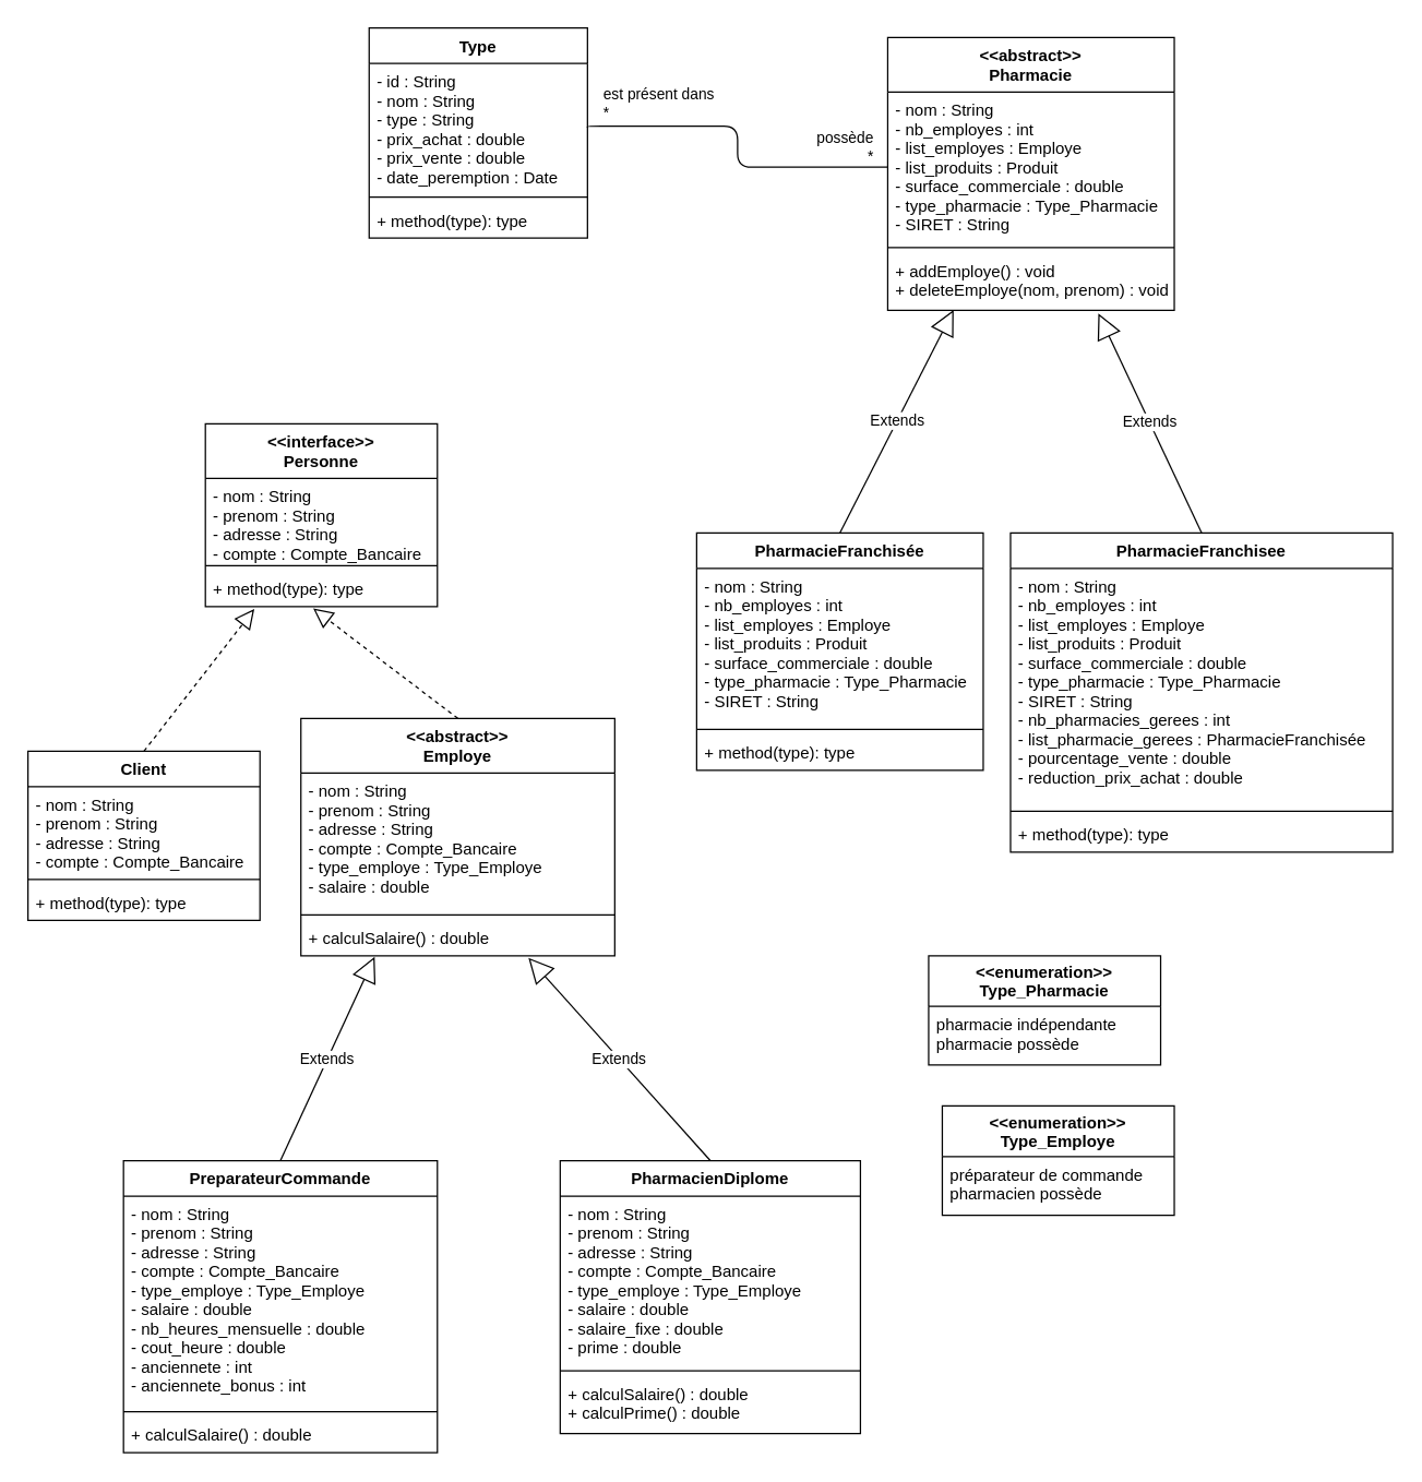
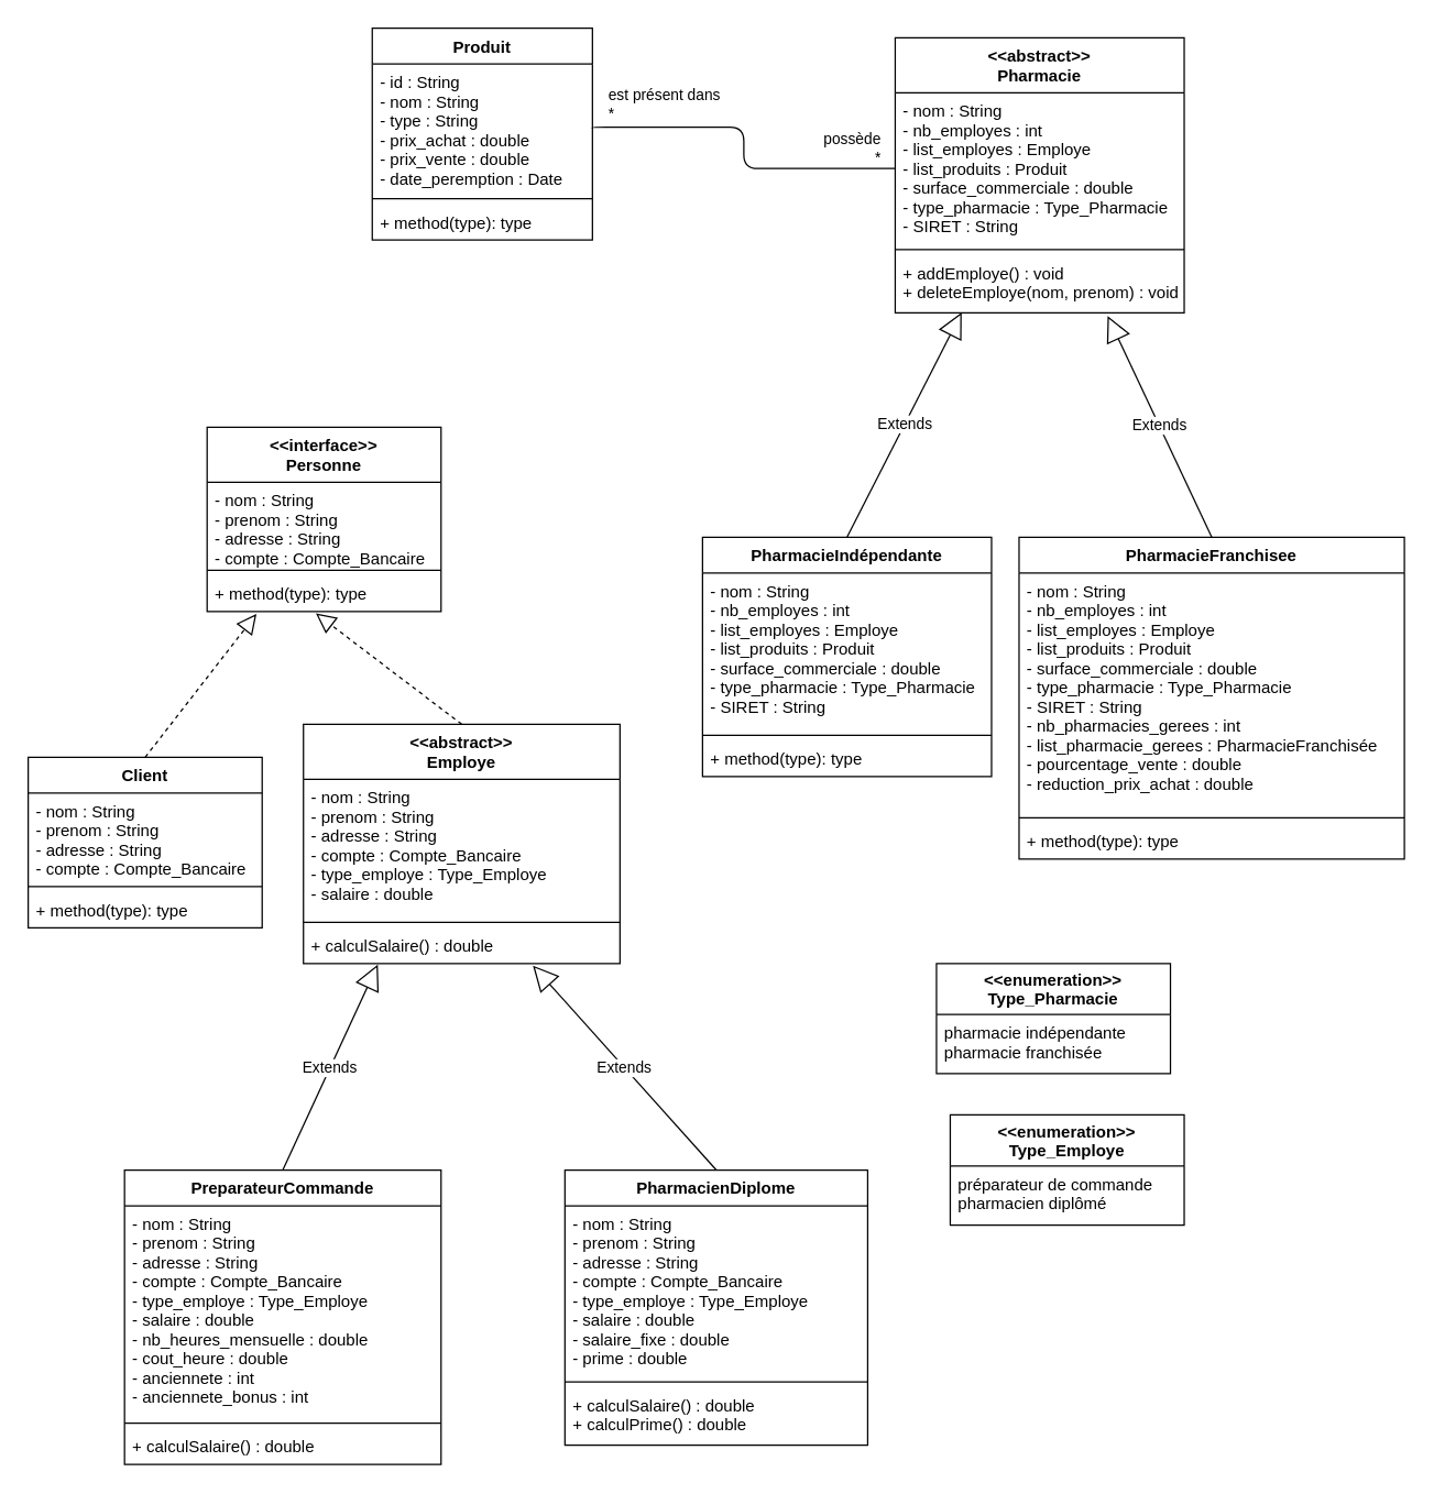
  <mxCell id="0" />
  <mxCell id="1" parent="0" />
- <mxCell id="2" value="Type" style="swimlane;fontStyle=1;align=center;verticalAlign=top;childLayout=stackLayout;horizontal=1;startSize=26;horizontalStack=0;resizeParent=1;resizeParentMax=0;resizeLast=0;collapsible=1;marginBottom=0;" vertex="1" parent="1"><mxGeometry x="270" y="20" width="160" height="154" as="geometry" /></mxCell>
+ <mxCell id="2" value="Produit" style="swimlane;fontStyle=1;align=center;verticalAlign=top;childLayout=stackLayout;horizontal=1;startSize=26;horizontalStack=0;resizeParent=1;resizeParentMax=0;resizeLast=0;collapsible=1;marginBottom=0;" vertex="1" parent="1"><mxGeometry x="270" y="20" width="160" height="154" as="geometry" /></mxCell>
  <mxCell id="3" value="- id : String&#10;- nom : String&#10;- type : String&#10;- prix_achat : double&#10;- prix_vente : double&#10;- date_peremption : Date" style="text;strokeColor=none;fillColor=none;align=left;verticalAlign=top;spacingLeft=4;spacingRight=4;overflow=hidden;rotatable=0;points=[[0,0.5],[1,0.5]];portConstraint=eastwest;" vertex="1" parent="2"><mxGeometry y="26" width="160" height="94" as="geometry" /></mxCell>
  <mxCell id="4" value="" style="line;strokeWidth=1;fillColor=none;align=left;verticalAlign=middle;spacingTop=-1;spacingLeft=3;spacingRight=3;rotatable=0;labelPosition=right;points=[];portConstraint=eastwest;" vertex="1" parent="2"><mxGeometry y="120" width="160" height="8" as="geometry" /></mxCell>
  <mxCell id="5" value="+ method(type): type" style="text;strokeColor=none;fillColor=none;align=left;verticalAlign=top;spacingLeft=4;spacingRight=4;overflow=hidden;rotatable=0;points=[[0,0.5],[1,0.5]];portConstraint=eastwest;" vertex="1" parent="2"><mxGeometry y="128" width="160" height="26" as="geometry" /></mxCell>
  <mxCell id="6" value="&lt;&lt;abstract&gt;&gt;&#10;Pharmacie" style="swimlane;fontStyle=1;align=center;verticalAlign=top;childLayout=stackLayout;horizontal=1;startSize=40;horizontalStack=0;resizeParent=1;resizeParentMax=0;resizeLast=0;collapsible=1;marginBottom=0;" vertex="1" parent="1"><mxGeometry x="650" y="27" width="210" height="200" as="geometry" /></mxCell>
  <mxCell id="7" value="- nom : String&#10;- nb_employes : int&#10;- list_employes : Employe&#10;- list_produits : Produit&#10;- surface_commerciale : double&#10;- type_pharmacie : Type_Pharmacie&#10;- SIRET : String" style="text;strokeColor=none;fillColor=none;align=left;verticalAlign=top;spacingLeft=4;spacingRight=4;overflow=hidden;rotatable=0;points=[[0,0.5],[1,0.5]];portConstraint=eastwest;" vertex="1" parent="6"><mxGeometry y="40" width="210" height="110" as="geometry" /></mxCell>
  <mxCell id="8" value="" style="line;strokeWidth=1;fillColor=none;align=left;verticalAlign=middle;spacingTop=-1;spacingLeft=3;spacingRight=3;rotatable=0;labelPosition=right;points=[];portConstraint=eastwest;" vertex="1" parent="6"><mxGeometry y="150" width="210" height="8" as="geometry" /></mxCell>
  <mxCell id="9" value="+ addEmploye() : void&#10;+ deleteEmploye(nom, prenom) : void" style="text;strokeColor=none;fillColor=none;align=left;verticalAlign=top;spacingLeft=4;spacingRight=4;overflow=hidden;rotatable=0;points=[[0,0.5],[1,0.5]];portConstraint=eastwest;" vertex="1" parent="6"><mxGeometry y="158" width="210" height="42" as="geometry" /></mxCell>
- <mxCell id="10" value="PharmacieFranchisée" style="swimlane;fontStyle=1;align=center;verticalAlign=top;childLayout=stackLayout;horizontal=1;startSize=26;horizontalStack=0;resizeParent=1;resizeParentMax=0;resizeLast=0;collapsible=1;marginBottom=0;" vertex="1" parent="1"><mxGeometry x="510" y="390" width="210" height="174" as="geometry" /></mxCell>
+ <mxCell id="10" value="PharmacieIndépendante" style="swimlane;fontStyle=1;align=center;verticalAlign=top;childLayout=stackLayout;horizontal=1;startSize=26;horizontalStack=0;resizeParent=1;resizeParentMax=0;resizeLast=0;collapsible=1;marginBottom=0;" vertex="1" parent="1"><mxGeometry x="510" y="390" width="210" height="174" as="geometry" /></mxCell>
  <mxCell id="11" value="- nom : String&#10;- nb_employes : int&#10;- list_employes : Employe&#10;- list_produits : Produit&#10;- surface_commerciale : double&#10;- type_pharmacie : Type_Pharmacie&#10;- SIRET : String" style="text;strokeColor=none;fillColor=none;align=left;verticalAlign=top;spacingLeft=4;spacingRight=4;overflow=hidden;rotatable=0;points=[[0,0.5],[1,0.5]];portConstraint=eastwest;" vertex="1" parent="10"><mxGeometry y="26" width="210" height="114" as="geometry" /></mxCell>
  <mxCell id="12" value="" style="line;strokeWidth=1;fillColor=none;align=left;verticalAlign=middle;spacingTop=-1;spacingLeft=3;spacingRight=3;rotatable=0;labelPosition=right;points=[];portConstraint=eastwest;" vertex="1" parent="10"><mxGeometry y="140" width="210" height="8" as="geometry" /></mxCell>
  <mxCell id="13" value="+ method(type): type" style="text;strokeColor=none;fillColor=none;align=left;verticalAlign=top;spacingLeft=4;spacingRight=4;overflow=hidden;rotatable=0;points=[[0,0.5],[1,0.5]];portConstraint=eastwest;" vertex="1" parent="10"><mxGeometry y="148" width="210" height="26" as="geometry" /></mxCell>
  <mxCell id="14" value="PharmacieFranchisee" style="swimlane;fontStyle=1;align=center;verticalAlign=top;childLayout=stackLayout;horizontal=1;startSize=26;horizontalStack=0;resizeParent=1;resizeParentMax=0;resizeLast=0;collapsible=1;marginBottom=0;" vertex="1" parent="1"><mxGeometry x="740" y="390" width="280" height="234" as="geometry" /></mxCell>
  <mxCell id="15" value="- nom : String&#10;- nb_employes : int&#10;- list_employes : Employe&#10;- list_produits : Produit&#10;- surface_commerciale : double&#10;- type_pharmacie : Type_Pharmacie&#10;- SIRET : String&#10;- nb_pharmacies_gerees : int&#10;- list_pharmacie_gerees : PharmacieFranchisée&#10;- pourcentage_vente : double&#10;- reduction_prix_achat : double&#10;" style="text;strokeColor=none;fillColor=none;align=left;verticalAlign=top;spacingLeft=4;spacingRight=4;overflow=hidden;rotatable=0;points=[[0,0.5],[1,0.5]];portConstraint=eastwest;" vertex="1" parent="14"><mxGeometry y="26" width="280" height="174" as="geometry" /></mxCell>
  <mxCell id="16" value="" style="line;strokeWidth=1;fillColor=none;align=left;verticalAlign=middle;spacingTop=-1;spacingLeft=3;spacingRight=3;rotatable=0;labelPosition=right;points=[];portConstraint=eastwest;" vertex="1" parent="14"><mxGeometry y="200" width="280" height="8" as="geometry" /></mxCell>
  <mxCell id="17" value="+ method(type): type" style="text;strokeColor=none;fillColor=none;align=left;verticalAlign=top;spacingLeft=4;spacingRight=4;overflow=hidden;rotatable=0;points=[[0,0.5],[1,0.5]];portConstraint=eastwest;" vertex="1" parent="14"><mxGeometry y="208" width="280" height="26" as="geometry" /></mxCell>
  <mxCell id="18" value="&lt;&lt;interface&gt;&gt;&#10;Personne" style="swimlane;fontStyle=1;align=center;verticalAlign=top;childLayout=stackLayout;horizontal=1;startSize=40;horizontalStack=0;resizeParent=1;resizeParentMax=0;resizeLast=0;collapsible=1;marginBottom=0;" vertex="1" parent="1"><mxGeometry y="310" width="170" height="134" as="geometry" x="150" /></mxCell>
  <mxCell id="19" value="- nom : String&#10;- prenom : String&#10;- adresse : String&#10;- compte : Compte_Bancaire&#10;" style="text;strokeColor=none;fillColor=none;align=left;verticalAlign=top;spacingLeft=4;spacingRight=4;overflow=hidden;rotatable=0;points=[[0,0.5],[1,0.5]];portConstraint=eastwest;" vertex="1" parent="18"><mxGeometry y="40" width="170" height="60" as="geometry" /></mxCell>
  <mxCell id="20" value="" style="line;strokeWidth=1;fillColor=none;align=left;verticalAlign=middle;spacingTop=-1;spacingLeft=3;spacingRight=3;rotatable=0;labelPosition=right;points=[];portConstraint=eastwest;" vertex="1" parent="18"><mxGeometry y="100" width="170" height="8" as="geometry" /></mxCell>
  <mxCell id="21" value="+ method(type): type" style="text;strokeColor=none;fillColor=none;align=left;verticalAlign=top;spacingLeft=4;spacingRight=4;overflow=hidden;rotatable=0;points=[[0,0.5],[1,0.5]];portConstraint=eastwest;" vertex="1" parent="18"><mxGeometry y="108" width="170" height="26" as="geometry" /></mxCell>
  <mxCell id="22" value="&lt;&lt;abstract&gt;&gt;&#10;Employe" style="swimlane;fontStyle=1;align=center;verticalAlign=top;childLayout=stackLayout;horizontal=1;startSize=40;horizontalStack=0;resizeParent=1;resizeParentMax=0;resizeLast=0;collapsible=1;marginBottom=0;" vertex="1" parent="1"><mxGeometry x="220" y="526" width="230" height="174" as="geometry" /></mxCell>
  <mxCell id="23" value="- nom : String&#10;- prenom : String&#10;- adresse : String&#10;- compte : Compte_Bancaire&#10;- type_employe : Type_Employe&#10;- salaire : double" style="text;strokeColor=none;fillColor=none;align=left;verticalAlign=top;spacingLeft=4;spacingRight=4;overflow=hidden;rotatable=0;points=[[0,0.5],[1,0.5]];portConstraint=eastwest;" vertex="1" parent="22"><mxGeometry y="40" width="230" height="100" as="geometry" /></mxCell>
  <mxCell id="24" value="" style="line;strokeWidth=1;fillColor=none;align=left;verticalAlign=middle;spacingTop=-1;spacingLeft=3;spacingRight=3;rotatable=0;labelPosition=right;points=[];portConstraint=eastwest;" vertex="1" parent="22"><mxGeometry y="140" width="230" height="8" as="geometry" /></mxCell>
  <mxCell id="25" value="+ calculSalaire() : double" style="text;strokeColor=none;fillColor=none;align=left;verticalAlign=top;spacingLeft=4;spacingRight=4;overflow=hidden;rotatable=0;points=[[0,0.5],[1,0.5]];portConstraint=eastwest;" vertex="1" parent="22"><mxGeometry y="148" width="230" height="26" as="geometry" /></mxCell>
  <mxCell id="26" value="PharmacienDiplome" style="swimlane;fontStyle=1;align=center;verticalAlign=top;childLayout=stackLayout;horizontal=1;startSize=26;horizontalStack=0;resizeParent=1;resizeParentMax=0;resizeLast=0;collapsible=1;marginBottom=0;" vertex="1" parent="1"><mxGeometry x="410" y="850" width="220" height="200" as="geometry" /></mxCell>
  <mxCell id="27" value="- nom : String&#10;- prenom : String&#10;- adresse : String&#10;- compte : Compte_Bancaire&#10;- type_employe : Type_Employe&#10;- salaire : double&#10;- salaire_fixe : double&#10;- prime : double" style="text;strokeColor=none;fillColor=none;align=left;verticalAlign=top;spacingLeft=4;spacingRight=4;overflow=hidden;rotatable=0;points=[[0,0.5],[1,0.5]];portConstraint=eastwest;" vertex="1" parent="26"><mxGeometry y="26" width="220" height="124" as="geometry" /></mxCell>
  <mxCell id="28" value="" style="line;strokeWidth=1;fillColor=none;align=left;verticalAlign=middle;spacingTop=-1;spacingLeft=3;spacingRight=3;rotatable=0;labelPosition=right;points=[];portConstraint=eastwest;" vertex="1" parent="26"><mxGeometry y="150" width="220" height="8" as="geometry" /></mxCell>
  <mxCell id="29" value="+ calculSalaire() : double&#10;+ calculPrime() : double" style="text;strokeColor=none;fillColor=none;align=left;verticalAlign=top;spacingLeft=4;spacingRight=4;overflow=hidden;rotatable=0;points=[[0,0.5],[1,0.5]];portConstraint=eastwest;" vertex="1" parent="26"><mxGeometry y="158" width="220" height="42" as="geometry" /></mxCell>
  <mxCell id="30" value="PreparateurCommande" style="swimlane;fontStyle=1;align=center;verticalAlign=top;childLayout=stackLayout;horizontal=1;startSize=26;horizontalStack=0;resizeParent=1;resizeParentMax=0;resizeLast=0;collapsible=1;marginBottom=0;" vertex="1" parent="1"><mxGeometry x="90" y="850" width="230" height="214" as="geometry" /></mxCell>
  <mxCell id="31" value="- nom : String&#10;- prenom : String&#10;- adresse : String&#10;- compte : Compte_Bancaire&#10;- type_employe : Type_Employe&#10;- salaire : double&#10;- nb_heures_mensuelle : double&#10;- cout_heure : double&#10;- anciennete : int&#10;- anciennete_bonus : int" style="text;strokeColor=none;fillColor=none;align=left;verticalAlign=top;spacingLeft=4;spacingRight=4;overflow=hidden;rotatable=0;points=[[0,0.5],[1,0.5]];portConstraint=eastwest;" vertex="1" parent="30"><mxGeometry y="26" width="230" height="154" as="geometry" /></mxCell>
  <mxCell id="32" value="" style="line;strokeWidth=1;fillColor=none;align=left;verticalAlign=middle;spacingTop=-1;spacingLeft=3;spacingRight=3;rotatable=0;labelPosition=right;points=[];portConstraint=eastwest;" vertex="1" parent="30"><mxGeometry y="180" width="230" height="8" as="geometry" /></mxCell>
  <mxCell id="33" value="+ calculSalaire() : double" style="text;strokeColor=none;fillColor=none;align=left;verticalAlign=top;spacingLeft=4;spacingRight=4;overflow=hidden;rotatable=0;points=[[0,0.5],[1,0.5]];portConstraint=eastwest;" vertex="1" parent="30"><mxGeometry y="188" width="230" height="26" as="geometry" /></mxCell>
  <mxCell id="34" value="Extends" style="endArrow=block;endSize=16;endFill=0;html=1;exitX=0.5;exitY=0;exitDx=0;exitDy=0;entryX=0.235;entryY=1.023;entryDx=0;entryDy=0;entryPerimeter=0;" edge="1" parent="1" source="30" target="25"><mxGeometry width="160" relative="1" as="geometry"><mxPoint x="480" y="500" as="sourcePoint" /><mxPoint x="640" y="500" as="targetPoint" /></mxGeometry></mxCell>
  <mxCell id="35" value="Extends" style="endArrow=block;endSize=16;endFill=0;html=1;exitX=0.5;exitY=0;exitDx=0;exitDy=0;entryX=0.725;entryY=1.054;entryDx=0;entryDy=0;entryPerimeter=0;" edge="1" parent="1" source="26" target="25"><mxGeometry width="160" relative="1" as="geometry"><mxPoint x="494" y="600" as="sourcePoint" /><mxPoint x="267.6" y="630.598" as="targetPoint" /></mxGeometry></mxCell>
  <mxCell id="36" value="Extends" style="endArrow=block;endSize=16;endFill=0;html=1;exitX=0.5;exitY=0;exitDx=0;exitDy=0;entryX=0.23;entryY=0.992;entryDx=0;entryDy=0;entryPerimeter=0;" edge="1" parent="1" source="10" target="9"><mxGeometry width="160" relative="1" as="geometry"><mxPoint x="504" y="610" as="sourcePoint" /><mxPoint x="277.6" y="640.598" as="targetPoint" /></mxGeometry></mxCell>
  <mxCell id="37" value="Extends" style="endArrow=block;endSize=16;endFill=0;html=1;exitX=0.5;exitY=0;exitDx=0;exitDy=0;entryX=0.735;entryY=1.054;entryDx=0;entryDy=0;entryPerimeter=0;" edge="1" parent="1" source="14" target="9"><mxGeometry width="160" relative="1" as="geometry"><mxPoint x="514" y="620" as="sourcePoint" /><mxPoint x="287.6" y="650.598" as="targetPoint" /></mxGeometry></mxCell>
  <mxCell id="38" value="" style="endArrow=block;dashed=1;endFill=0;endSize=12;html=1;exitX=0.5;exitY=0;exitDx=0;exitDy=0;entryX=0.465;entryY=1.054;entryDx=0;entryDy=0;entryPerimeter=0;" edge="1" parent="1" source="22" target="21"><mxGeometry width="160" relative="1" as="geometry"><mxPoint x="480" y="600" as="sourcePoint" /><mxPoint x="640" y="600" as="targetPoint" /></mxGeometry></mxCell>
  <mxCell id="39" value="" style="endArrow=none;html=1;edgeStyle=orthogonalEdgeStyle;exitX=1;exitY=0.5;exitDx=0;exitDy=0;entryX=0;entryY=0.5;entryDx=0;entryDy=0;" edge="1" parent="1" source="3" target="7"><mxGeometry relative="1" as="geometry"><mxPoint x="480" y="300" as="sourcePoint" /><mxPoint x="510" y="260" as="targetPoint" /><Array as="points"><mxPoint x="430" y="92" /><mxPoint x="540" y="92" /><mxPoint x="540" y="122" /></Array></mxGeometry></mxCell>
  <mxCell id="40" value="est présent dans&lt;br&gt;*" style="edgeLabel;resizable=0;html=1;align=left;verticalAlign=bottom;labelBackgroundColor=none;" connectable="0" vertex="1" parent="39"><mxGeometry x="-1" relative="1" as="geometry"><mxPoint x="10" y="-3" as="offset" /></mxGeometry></mxCell>
  <mxCell id="41" value="possède&lt;br&gt;*" style="edgeLabel;resizable=0;html=1;align=right;verticalAlign=bottom;labelBackgroundColor=none;" connectable="0" vertex="1" parent="39"><mxGeometry x="1" relative="1" as="geometry"><mxPoint x="-10" as="offset" /></mxGeometry></mxCell>
  <mxCell id="42" value="&lt;&lt;enumeration&gt;&gt;&#10;Type_Employe" style="swimlane;fontStyle=1;childLayout=stackLayout;horizontal=1;startSize=37;fillColor=none;horizontalStack=0;resizeParent=1;resizeParentMax=0;resizeLast=0;collapsible=1;marginBottom=0;" vertex="1" parent="1"><mxGeometry x="690" y="810" width="170" height="80" as="geometry" /></mxCell>
- <mxCell id="43" value="préparateur de commande&#10;pharmacien possède " style="text;strokeColor=none;fillColor=none;align=left;verticalAlign=top;spacingLeft=4;spacingRight=4;overflow=hidden;rotatable=0;points=[[0,0.5],[1,0.5]];portConstraint=eastwest;" vertex="1" parent="42"><mxGeometry y="37" width="170" height="43" as="geometry" /></mxCell>
+ <mxCell id="43" value="préparateur de commande&#10;pharmacien diplômé " style="text;strokeColor=none;fillColor=none;align=left;verticalAlign=top;spacingLeft=4;spacingRight=4;overflow=hidden;rotatable=0;points=[[0,0.5],[1,0.5]];portConstraint=eastwest;" vertex="1" parent="42"><mxGeometry y="37" width="170" height="43" as="geometry" /></mxCell>
  <mxCell id="44" value="&lt;&lt;enumeration&gt;&gt;&#10;Type_Pharmacie" style="swimlane;fontStyle=1;childLayout=stackLayout;horizontal=1;startSize=37;fillColor=none;horizontalStack=0;resizeParent=1;resizeParentMax=0;resizeLast=0;collapsible=1;marginBottom=0;" vertex="1" parent="1"><mxGeometry x="680" y="700" width="170" height="80" as="geometry" /></mxCell>
- <mxCell id="45" value="pharmacie indépendante&#10;pharmacie possède" style="text;strokeColor=none;fillColor=none;align=left;verticalAlign=top;spacingLeft=4;spacingRight=4;overflow=hidden;rotatable=0;points=[[0,0.5],[1,0.5]];portConstraint=eastwest;" vertex="1" parent="44"><mxGeometry y="37" width="170" height="43" as="geometry" /></mxCell>
+ <mxCell id="45" value="pharmacie indépendante&#10;pharmacie franchisée" style="text;strokeColor=none;fillColor=none;align=left;verticalAlign=top;spacingLeft=4;spacingRight=4;overflow=hidden;rotatable=0;points=[[0,0.5],[1,0.5]];portConstraint=eastwest;" vertex="1" parent="44"><mxGeometry y="37" width="170" height="43" as="geometry" /></mxCell>
  <mxCell id="46" value="Client" style="swimlane;fontStyle=1;align=center;verticalAlign=top;childLayout=stackLayout;horizontal=1;startSize=26;horizontalStack=0;resizeParent=1;resizeParentMax=0;resizeLast=0;collapsible=1;marginBottom=0;" vertex="1" parent="1"><mxGeometry x="20" y="550" width="170" height="124" as="geometry" /></mxCell>
  <mxCell id="47" value="- nom : String&#10;- prenom : String&#10;- adresse : String&#10;- compte : Compte_Bancaire&#10;" style="text;strokeColor=none;fillColor=none;align=left;verticalAlign=top;spacingLeft=4;spacingRight=4;overflow=hidden;rotatable=0;points=[[0,0.5],[1,0.5]];portConstraint=eastwest;" vertex="1" parent="46"><mxGeometry y="26" width="170" height="64" as="geometry" /></mxCell>
  <mxCell id="48" value="" style="line;strokeWidth=1;fillColor=none;align=left;verticalAlign=middle;spacingTop=-1;spacingLeft=3;spacingRight=3;rotatable=0;labelPosition=right;points=[];portConstraint=eastwest;" vertex="1" parent="46"><mxGeometry y="90" width="170" height="8" as="geometry" /></mxCell>
  <mxCell id="49" value="+ method(type): type" style="text;strokeColor=none;fillColor=none;align=left;verticalAlign=top;spacingLeft=4;spacingRight=4;overflow=hidden;rotatable=0;points=[[0,0.5],[1,0.5]];portConstraint=eastwest;" vertex="1" parent="46"><mxGeometry y="98" width="170" height="26" as="geometry" /></mxCell>
  <mxCell id="50" value="" style="endArrow=block;dashed=1;endFill=0;endSize=12;html=1;exitX=0.5;exitY=0;exitDx=0;exitDy=0;entryX=0.211;entryY=1.069;entryDx=0;entryDy=0;entryPerimeter=0;" edge="1" parent="1" source="46" target="21"><mxGeometry width="160" relative="1" as="geometry"><mxPoint x="345" y="536" as="sourcePoint" /><mxPoint x="344.4" y="485.404" as="targetPoint" /></mxGeometry></mxCell>
